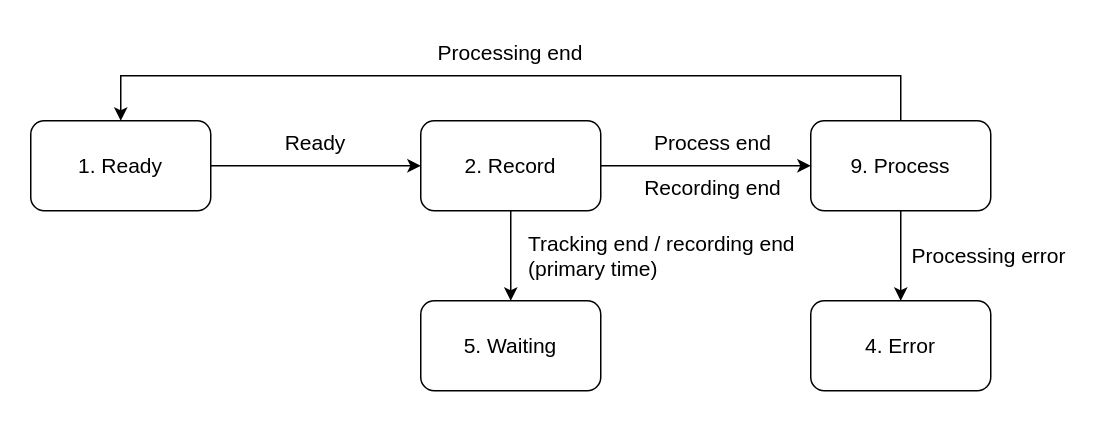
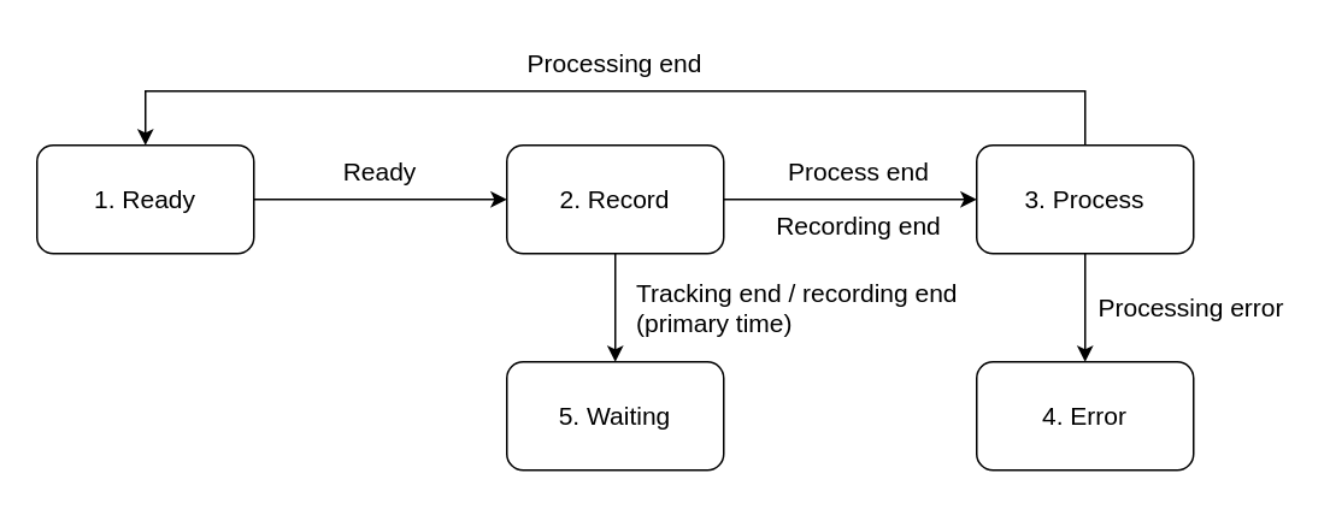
  <mxCell id="0" />
  <mxCell id="1" parent="0" />
  <mxCell id="2" value="&lt;font style=&quot;font-size: 14px;&quot;&gt;Ready&lt;/font&gt;" style="text;html=1;strokeColor=none;fillColor=none;align=center;verticalAlign=middle;whiteSpace=wrap;rounded=0;" parent="1" vertex="1"><mxGeometry x="180" y="80" width="60" height="30" as="geometry" /></mxCell>
  <mxCell id="3" style="edgeStyle=orthogonalEdgeStyle;rounded=0;orthogonalLoop=1;jettySize=auto;html=1;exitX=1;exitY=0.5;exitDx=0;exitDy=0;entryX=0;entryY=0.5;entryDx=0;entryDy=0;" parent="1" source="4" target="7" edge="1"><mxGeometry relative="1" as="geometry" /></mxCell>
  <mxCell id="4" value="&lt;font style=&quot;font-size: 14px;&quot;&gt;1. Ready&lt;/font&gt;" style="rounded=1;whiteSpace=wrap;html=1;fillColor=none;" parent="1" vertex="1"><mxGeometry y="80" width="120" height="60" as="geometry" x="20" /></mxCell>
  <mxCell id="5" style="edgeStyle=orthogonalEdgeStyle;rounded=0;orthogonalLoop=1;jettySize=auto;html=1;exitX=1;exitY=0.5;exitDx=0;exitDy=0;entryX=0;entryY=0.5;entryDx=0;entryDy=0;" parent="1" source="7" target="10" edge="1"><mxGeometry relative="1" as="geometry" /></mxCell>
  <mxCell id="6" style="edgeStyle=orthogonalEdgeStyle;rounded=0;orthogonalLoop=1;jettySize=auto;html=1;exitX=0.5;exitY=1;exitDx=0;exitDy=0;entryX=0.5;entryY=0;entryDx=0;entryDy=0;" edge="1" parent="1" source="7" target="16"><mxGeometry relative="1" as="geometry" /></mxCell>
  <mxCell id="7" value="&lt;font style=&quot;font-size: 14px;&quot;&gt;2. Record&lt;/font&gt;" style="rounded=1;whiteSpace=wrap;html=1;fillColor=none;" parent="1" vertex="1"><mxGeometry x="280" y="80" width="120" height="60" as="geometry" /></mxCell>
  <mxCell id="8" style="edgeStyle=orthogonalEdgeStyle;rounded=0;orthogonalLoop=1;jettySize=auto;html=1;exitX=0.5;exitY=0;exitDx=0;exitDy=0;entryX=0.5;entryY=0;entryDx=0;entryDy=0;" edge="1" parent="1" source="10" target="4"><mxGeometry relative="1" as="geometry"><Array as="points"><mxPoint x="600" y="50" /><mxPoint x="80" y="50" /></Array></mxGeometry></mxCell>
  <mxCell id="9" style="edgeStyle=orthogonalEdgeStyle;rounded=0;orthogonalLoop=1;jettySize=auto;html=1;exitX=0.5;exitY=1;exitDx=0;exitDy=0;entryX=0.5;entryY=0;entryDx=0;entryDy=0;" edge="1" parent="1" source="10" target="11"><mxGeometry relative="1" as="geometry" /></mxCell>
- <mxCell id="10" value="&lt;font style=&quot;font-size: 14px;&quot;&gt;9. Process&lt;/font&gt;" style="rounded=1;whiteSpace=wrap;html=1;fillColor=none;" parent="1" vertex="1"><mxGeometry x="540" y="80" width="120" height="60" as="geometry" /></mxCell>
+ <mxCell id="10" value="&lt;font style=&quot;font-size: 14px;&quot;&gt;3. Process&lt;/font&gt;" style="rounded=1;whiteSpace=wrap;html=1;fillColor=none;" parent="1" vertex="1"><mxGeometry x="540" y="80" width="120" height="60" as="geometry" /></mxCell>
  <mxCell id="11" value="&lt;font style=&quot;font-size: 14px;&quot;&gt;4. Error&lt;/font&gt;" style="rounded=1;whiteSpace=wrap;html=1;fillColor=none;" parent="1" vertex="1"><mxGeometry x="540" y="200" width="120" height="60" as="geometry" /></mxCell>
  <mxCell id="12" value="&lt;font style=&quot;font-size: 14px;&quot;&gt;Process end&lt;/font&gt;" style="text;html=1;strokeColor=none;fillColor=none;align=center;verticalAlign=middle;whiteSpace=wrap;rounded=0;" parent="1" vertex="1"><mxGeometry x="430" y="80" width="90" height="30" as="geometry" /></mxCell>
  <mxCell id="13" value="&lt;div style=&quot;font-size: 14px;&quot; align=&quot;center&quot;&gt;Recording end&lt;/div&gt;" style="text;whiteSpace=wrap;html=1;align=center;" parent="1" vertex="1"><mxGeometry x="425" y="110" width="100" height="30" as="geometry" /></mxCell>
  <mxCell id="14" value="&lt;font style=&quot;font-size: 14px;&quot;&gt;Processing end&lt;/font&gt;" style="text;whiteSpace=wrap;html=1;align=center;" parent="1" vertex="1"><mxGeometry x="245" y="20" width="190" height="30" as="geometry" /></mxCell>
  <mxCell id="15" value="&lt;font style=&quot;font-size: 14px;&quot;&gt;Processing error&lt;br&gt;&lt;/font&gt;" style="text;html=1;strokeColor=none;fillColor=none;align=center;verticalAlign=middle;whiteSpace=wrap;rounded=0;" parent="1" vertex="1"><mxGeometry x="604" y="155" width="110" height="30" as="geometry" /></mxCell>
  <mxCell id="16" value="&lt;font style=&quot;font-size: 14px;&quot;&gt;5. Waiting&lt;br&gt;&lt;/font&gt;" style="rounded=1;whiteSpace=wrap;html=1;fillColor=none;" vertex="1" parent="1"><mxGeometry x="280" y="200" width="120" height="60" as="geometry" /></mxCell>
  <mxCell id="17" value="&lt;div style=&quot;font-size: 14px;&quot; align=&quot;left&quot;&gt;&lt;font style=&quot;font-size: 14px;&quot;&gt;Tracking end / recording end&lt;/font&gt;&lt;/div&gt;&lt;div style=&quot;font-size: 14px;&quot; align=&quot;left&quot;&gt;&lt;font style=&quot;font-size: 14px;&quot;&gt;(primary time)&lt;br&gt;&lt;/font&gt;&lt;/div&gt;" style="text;html=1;strokeColor=none;fillColor=none;align=left;verticalAlign=middle;whiteSpace=wrap;rounded=0;" vertex="1" parent="1"><mxGeometry x="350" y="155" width="205" height="30" as="geometry" /></mxCell>
